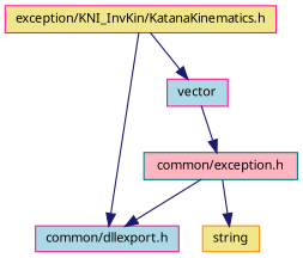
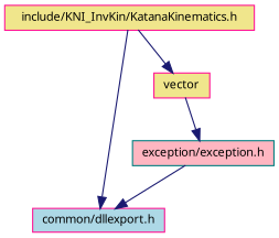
  digraph {
    node [color=deeppink fillcolor=khaki fontname="FreeSans.ttf" fontsize=10 shape=record style=filled]
    edge [color=midnightblue fontname="FreeSans.ttf" fontsize=10 labelfontname="FreeSans.ttf" labelfontsize=10 style=solid]
-   n1 [fontcolor=black height=0.2 label="exception/KNI_InvKin/KatanaKinematics.h" width=0.4]
+   n1 [fontcolor=black height=0.2 label="include/KNI_InvKin/KatanaKinematics.h" width=0.4]
    n2 [fillcolor=lightblue height=0.2 label="common/dllexport.h" width=0.4]
-   n3 [fillcolor=lightblue height=0.2 label=vector width=0.4]
-   n4 [color=teal fillcolor=lightpink height=0.2 label="common/exception.h" width=0.4]
-   n5 [color=darkorange height=0.2 label=string width=0.4]
+   n3 [height=0.2 label=vector width=0.4]
+   n4 [color=teal fillcolor=lightpink height=0.2 label="exception/exception.h" width=0.4]
    n1 -> n2
    n1 -> n3
    n3 -> n4
    n4 -> n2
-   n4 -> n5
  }
